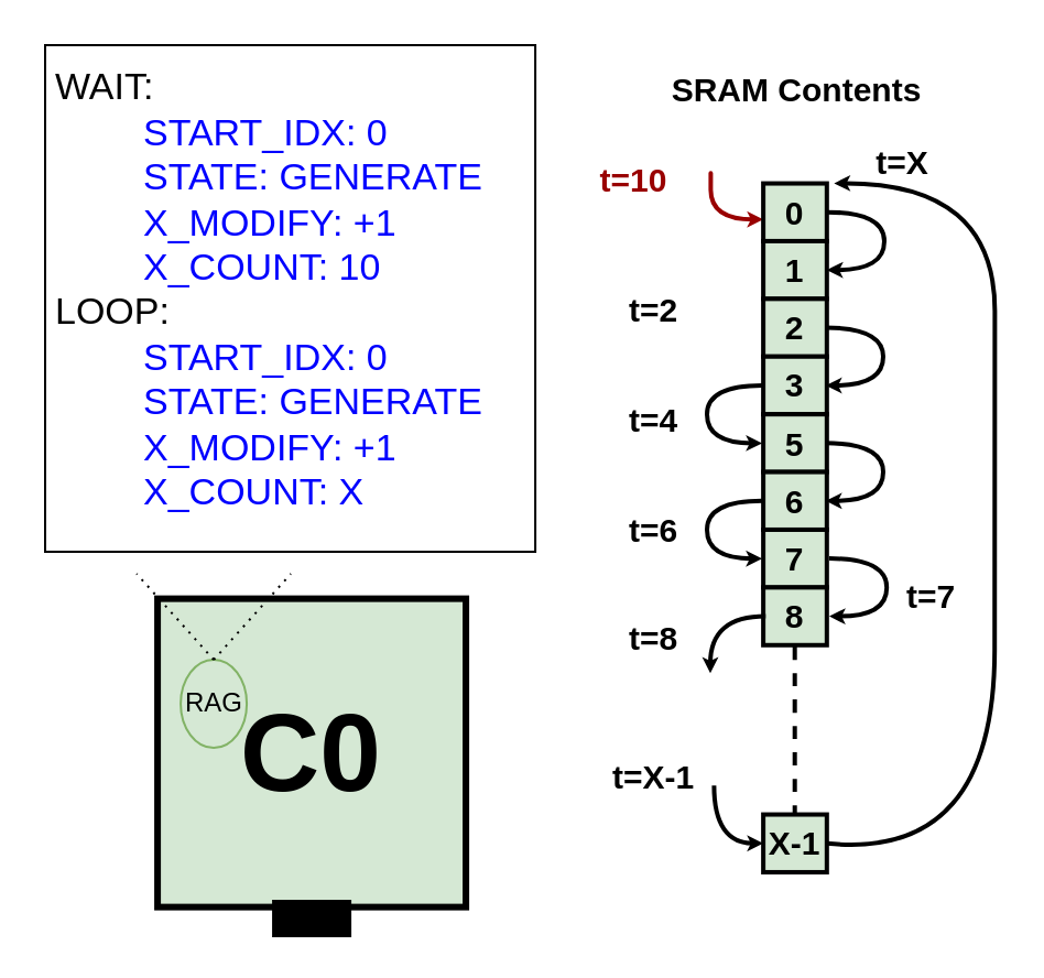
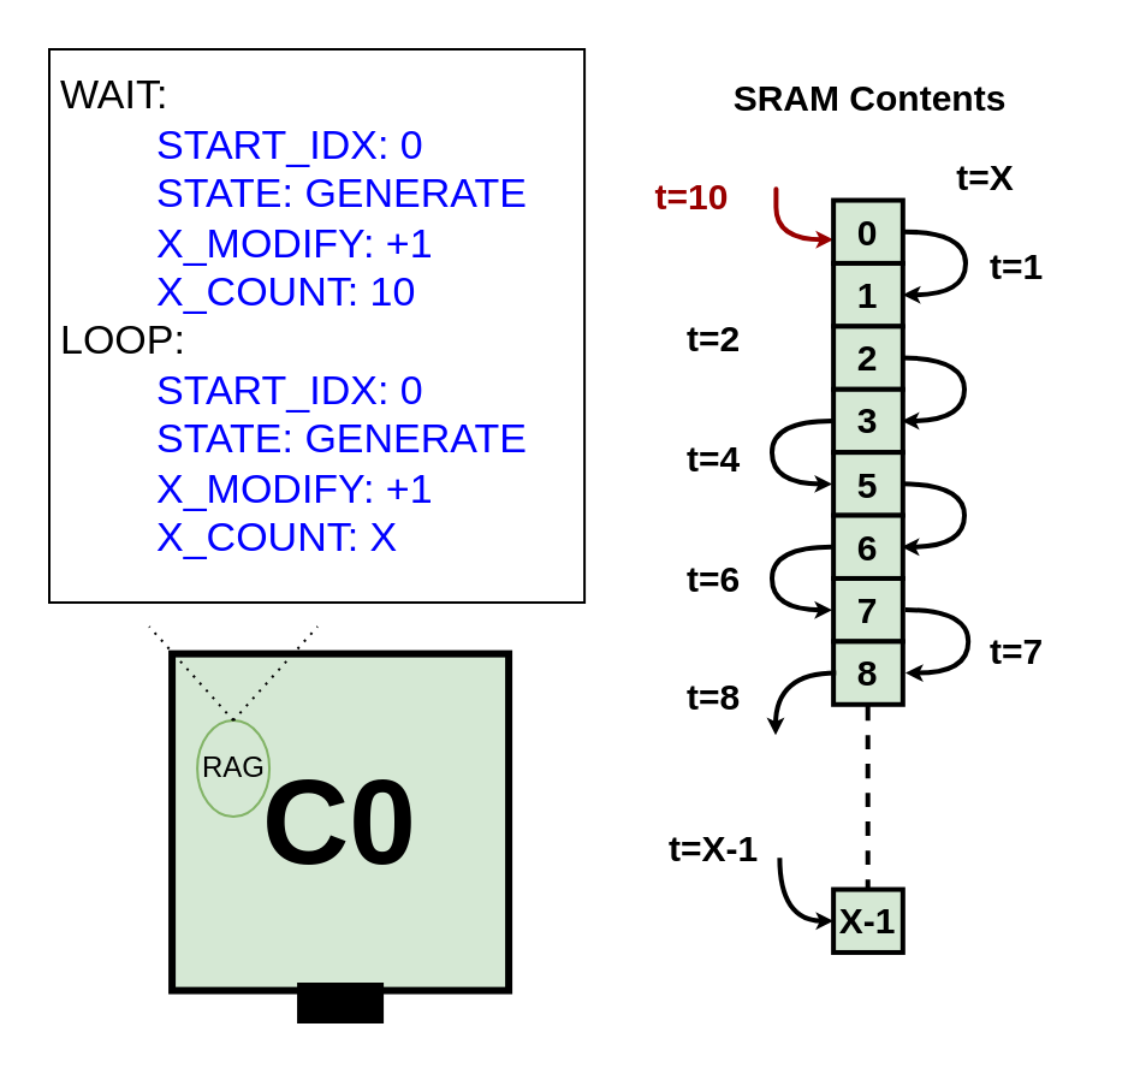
  <mxCell id="0" />
  <mxCell id="1" parent="0" />
  <mxCell id="2" value="C0" style="whiteSpace=wrap;html=1;aspect=fixed;fillColor=#d5e8d4;strokeColor=#000000;strokeWidth=3;fontSize=50;fontStyle=1" parent="1" vertex="1"><mxGeometry x="71.04" y="271.31" width="140" height="140" as="geometry" /></mxCell>
  <mxCell id="3" value="" style="rounded=0;whiteSpace=wrap;html=1;fontSize=50;fontColor=#000000;strokeColor=#000000;strokeWidth=6;fillColor=#000000;" parent="1" vertex="1"><mxGeometry x="126.04" y="411" width="30" height="11" as="geometry" /></mxCell>
  <mxCell id="4" value="RAG" style="ellipse;whiteSpace=wrap;html=1;aspect=fixed;sketch=0;fillColor=#d5e8d4;strokeColor=#82b366;" parent="1" vertex="1"><mxGeometry x="81.54" y="299" width="30" height="40" as="geometry" /></mxCell>
  <mxCell id="5" value="" style="endArrow=none;dashed=1;html=1;dashPattern=1 3;strokeWidth=1;exitX=0.5;exitY=0;exitDx=0;exitDy=0;jumpSize=0;" parent="1" source="4" edge="1"><mxGeometry width="50" height="50" relative="1" as="geometry"><mxPoint x="181.54" y="350" as="sourcePoint" /><mxPoint x="61.54" y="260" as="targetPoint" /></mxGeometry></mxCell>
  <mxCell id="6" value="" style="endArrow=none;dashed=1;html=1;dashPattern=1 3;strokeWidth=1;exitX=0.5;exitY=0;exitDx=0;exitDy=0;jumpSize=0;" parent="1" source="4" edge="1"><mxGeometry width="50" height="50" relative="1" as="geometry"><mxPoint x="106.54" y="309" as="sourcePoint" /><mxPoint x="131.54" y="260" as="targetPoint" /></mxGeometry></mxCell>
  <mxCell id="7" value="&lt;br&gt;WAIT:&lt;br&gt;&lt;blockquote style=&quot;margin: 0px 0px 0px 40px ; border: none ; padding: 0px&quot;&gt;&lt;font color=&quot;#0000ff&quot;&gt;START_IDX: 0&lt;br&gt;STATE: GENERATE&lt;br&gt;X_MODIFY: +1&lt;br&gt;X_COUNT: 10&lt;/font&gt;&lt;/blockquote&gt;LOOP:&lt;br style=&quot;font-size: 17px&quot;&gt;&#09;&lt;blockquote style=&quot;margin: 0px 0px 0px 40px ; border: none ; padding: 0px ; font-size: 17px&quot;&gt;&lt;font color=&quot;#0000ff&quot; style=&quot;font-size: 17px&quot;&gt;START_IDX: 0&lt;br style=&quot;font-size: 17px&quot;&gt;STATE: GENERATE&lt;br style=&quot;font-size: 17px&quot;&gt;X_MODIFY: +1&lt;br style=&quot;font-size: 17px&quot;&gt;X_COUNT: X&lt;/font&gt;&lt;/blockquote&gt;&lt;font color=&quot;#0000ff&quot; style=&quot;font-size: 17px&quot;&gt;&lt;span style=&quot;font-size: 17px&quot;&gt;&#09;&lt;/span&gt;&lt;br style=&quot;font-size: 17px&quot;&gt;&lt;/font&gt;&lt;span style=&quot;font-size: 17px&quot;&gt;&#09;&lt;/span&gt;" style="text;html=1;strokeColor=default;fillColor=none;spacing=5;spacingTop=-20;whiteSpace=wrap;overflow=hidden;rounded=0;sketch=0;fontSize=17;" parent="1" vertex="1"><mxGeometry x="20" y="20" width="222.54" height="230" as="geometry" /></mxCell>
  <mxCell id="8" style="edgeStyle=orthogonalEdgeStyle;curved=1;orthogonalLoop=1;jettySize=auto;html=1;entryX=0;entryY=0.5;entryDx=0;entryDy=0;fontSize=12;strokeWidth=2;endSize=1;strokeColor=#990000;" parent="1" edge="1"><mxGeometry relative="1" as="geometry"><mxPoint x="322.211" y="82.487" as="sourcePoint" /><mxPoint x="346.059" y="99.104" as="targetPoint" /><Array as="points"><mxPoint x="322.211" y="72.319" /><mxPoint x="322.211" y="98.695" /></Array></mxGeometry></mxCell>
  <mxCell id="9" value="t=10" style="text;html=1;align=center;verticalAlign=middle;resizable=0;points=[];autosize=1;strokeColor=none;fillColor=none;fontSize=15;fontColor=#990000;fontStyle=1" parent="1" vertex="1"><mxGeometry x="262.206" y="71" width="50" height="20" as="geometry" /></mxCell>
  <mxCell id="10" value="SRAM Contents" style="text;html=1;align=center;verticalAlign=middle;resizable=0;points=[];autosize=1;strokeColor=none;fillColor=none;fontSize=15;fontStyle=1" parent="1" vertex="1"><mxGeometry x="296.477" y="30" width="130" height="20" as="geometry" /></mxCell>
  <mxCell id="11" value="0" style="rounded=0;whiteSpace=wrap;html=1;fontSize=15;strokeWidth=2;fontStyle=1;fillColor=#d5e8d4;strokeColor=#000000;" vertex="1" parent="1"><mxGeometry x="346.057" y="82.778" width="28.851" height="26.202" as="geometry" /></mxCell>
  <mxCell id="12" style="edgeStyle=orthogonalEdgeStyle;curved=1;orthogonalLoop=1;jettySize=auto;html=1;entryX=1;entryY=0.5;entryDx=0;entryDy=0;fontSize=12;endSize=1;strokeWidth=2;" edge="1" parent="1" target="13"><mxGeometry relative="1" as="geometry"><mxPoint x="374.908" y="95.834" as="sourcePoint" /><mxPoint x="374.908" y="122.054" as="targetPoint" /><Array as="points"><mxPoint x="401" y="96.18" /><mxPoint x="401" y="122.18" /><mxPoint x="375" y="122.18" /></Array></mxGeometry></mxCell>
  <mxCell id="13" value="1" style="rounded=0;whiteSpace=wrap;html=1;fontSize=15;strokeWidth=2;fontStyle=1;fillColor=#D5E8D4;strokeColor=#000000;" vertex="1" parent="1"><mxGeometry x="346.057" y="108.979" width="28.851" height="26.202" as="geometry" /></mxCell>
  <mxCell id="14" value="2" style="rounded=0;whiteSpace=wrap;html=1;fontSize=15;strokeWidth=2;fontStyle=1;fillColor=#d5e8d4;strokeColor=#000000;" vertex="1" parent="1"><mxGeometry x="346.057" y="135.181" width="28.851" height="26.202" as="geometry" /></mxCell>
  <mxCell id="15" value="3" style="rounded=0;whiteSpace=wrap;html=1;fontSize=15;strokeWidth=2;fontStyle=1;fillColor=#D5E8D4;strokeColor=#000000;" vertex="1" parent="1"><mxGeometry x="346.057" y="161.382" width="28.851" height="26.202" as="geometry" /></mxCell>
  <mxCell id="16" value="5" style="rounded=0;whiteSpace=wrap;html=1;fontSize=15;strokeWidth=2;fontStyle=1;fillColor=#d5e8d4;strokeColor=#000000;" vertex="1" parent="1"><mxGeometry x="346.057" y="187.584" width="28.851" height="26.202" as="geometry" /></mxCell>
  <mxCell id="17" value="6" style="rounded=0;whiteSpace=wrap;html=1;fontSize=15;strokeWidth=2;fontStyle=1;fillColor=#D5E8D4;strokeColor=#000000;" vertex="1" parent="1"><mxGeometry x="346.057" y="213.785" width="28.851" height="26.202" as="geometry" /></mxCell>
  <mxCell id="18" value="7" style="rounded=0;whiteSpace=wrap;html=1;fontSize=15;strokeWidth=2;fontStyle=1;fillColor=#d5e8d4;strokeColor=#000000;" vertex="1" parent="1"><mxGeometry x="346.057" y="239.987" width="28.851" height="26.202" as="geometry" /></mxCell>
  <mxCell id="19" value="8" style="rounded=0;whiteSpace=wrap;html=1;fontSize=15;strokeWidth=2;fontStyle=1;fillColor=#D5E8D4;strokeColor=#000000;" vertex="1" parent="1"><mxGeometry x="346.057" y="266.188" width="28.851" height="26.202" as="geometry" /></mxCell>
+ <mxCell id="20" value="t=1" style="text;html=1;align=center;verticalAlign=middle;resizable=0;points=[];autosize=1;strokeColor=none;fillColor=none;fontSize=15;fontStyle=1" vertex="1" parent="1"><mxGeometry x="402.081" y="100.182" width="40" height="20" as="geometry" /></mxCell>
  <mxCell id="21" value="t=2" style="text;html=1;align=center;verticalAlign=middle;resizable=0;points=[];autosize=1;strokeColor=none;fillColor=none;fontSize=15;fontStyle=1" vertex="1" parent="1"><mxGeometry x="276.003" y="130.18" width="40" height="20" as="geometry" /></mxCell>
  <mxCell id="22" value="" style="endArrow=none;dashed=1;html=1;fontSize=15;endSize=1;strokeWidth=2;curved=1;fontStyle=1" edge="1" parent="1"><mxGeometry width="50" height="50" relative="1" as="geometry"><mxPoint x="360.352" y="370.995" as="sourcePoint" /><mxPoint x="360.352" y="292.39" as="targetPoint" /></mxGeometry></mxCell>
  <mxCell id="23" value="X-1" style="rounded=0;whiteSpace=wrap;html=1;fontSize=15;strokeWidth=2;fontStyle=1;fillColor=#d5e8d4;strokeColor=#000000;" vertex="1" parent="1"><mxGeometry x="346.057" y="369.278" width="28.851" height="26.202" as="geometry" /></mxCell>
  <mxCell id="24" style="edgeStyle=orthogonalEdgeStyle;curved=1;orthogonalLoop=1;jettySize=auto;html=1;fontSize=12;strokeWidth=2;endSize=1;entryX=0;entryY=0.5;entryDx=0;entryDy=0;" edge="1" parent="1" target="23"><mxGeometry relative="1" as="geometry"><mxPoint x="323.697" y="356.178" as="sourcePoint" /><mxPoint x="285.109" y="395.48" as="targetPoint" /><Array as="points"><mxPoint x="323.697" y="382.379" /></Array></mxGeometry></mxCell>
- <mxCell id="25" value="" style="endArrow=classic;html=1;fontSize=12;endSize=1;strokeWidth=2;curved=1;exitX=1;exitY=0.5;exitDx=0;exitDy=0;entryX=1.114;entryY=-0.002;entryDx=0;entryDy=0;entryPerimeter=0;" edge="1" parent="1" source="23" target="11"><mxGeometry width="50" height="50" relative="1" as="geometry"><mxPoint x="465.616" y="316.875" as="sourcePoint" /><mxPoint x="537.743" y="251.371" as="targetPoint" /><Array as="points"><mxPoint x="451" y="390.18" /><mxPoint x="451.19" y="198.968" /><mxPoint x="451.19" y="82.371" /></Array></mxGeometry></mxCell>
  <mxCell id="26" value="t=X-1" style="text;html=1;align=center;verticalAlign=middle;resizable=0;points=[];autosize=1;strokeColor=none;fillColor=none;fontSize=15;fontStyle=1" vertex="1" parent="1"><mxGeometry x="271" y="342.167" width="50" height="20" as="geometry" /></mxCell>
  <mxCell id="27" value="t=X" style="text;html=1;align=center;verticalAlign=middle;resizable=0;points=[];autosize=1;strokeColor=none;fillColor=none;fontSize=15;fontStyle=1" vertex="1" parent="1"><mxGeometry x="388.518" y="62.78" width="40" height="20" as="geometry" /></mxCell>
  <mxCell id="28" style="edgeStyle=orthogonalEdgeStyle;curved=1;orthogonalLoop=1;jettySize=auto;html=1;entryX=1;entryY=0.5;entryDx=0;entryDy=0;fontSize=12;endSize=1;strokeWidth=2;" edge="1" parent="1"><mxGeometry relative="1" as="geometry"><mxPoint x="374.388" y="148.254" as="sourcePoint" /><mxPoint x="374.388" y="174.5" as="targetPoint" /><Array as="points"><mxPoint x="400.48" y="148.6" /><mxPoint x="400.48" y="174.6" /><mxPoint x="374.48" y="174.6" /></Array></mxGeometry></mxCell>
  <mxCell id="29" style="edgeStyle=orthogonalEdgeStyle;curved=1;orthogonalLoop=1;jettySize=auto;html=1;entryX=0;entryY=0.5;entryDx=0;entryDy=0;fontSize=12;strokeWidth=2;endSize=1;exitX=0;exitY=0.5;exitDx=0;exitDy=0;" edge="1" parent="1"><mxGeometry relative="1" as="geometry"><mxPoint x="345.537" y="174.5" as="sourcePoint" /><mxPoint x="345.537" y="200.701" as="targetPoint" /><Array as="points"><mxPoint x="320.48" y="174.6" /><mxPoint x="320.48" y="200.6" /></Array></mxGeometry></mxCell>
  <mxCell id="30" style="edgeStyle=orthogonalEdgeStyle;curved=1;orthogonalLoop=1;jettySize=auto;html=1;entryX=1;entryY=0.5;entryDx=0;entryDy=0;fontSize=12;endSize=1;strokeWidth=2;" edge="1" parent="1"><mxGeometry relative="1" as="geometry"><mxPoint x="374.388" y="200.664" as="sourcePoint" /><mxPoint x="374.388" y="226.91" as="targetPoint" /><Array as="points"><mxPoint x="400.48" y="201.01" /><mxPoint x="400.48" y="227.01" /><mxPoint x="374.48" y="227.01" /></Array></mxGeometry></mxCell>
  <mxCell id="31" style="edgeStyle=orthogonalEdgeStyle;curved=1;orthogonalLoop=1;jettySize=auto;html=1;entryX=0;entryY=0.5;entryDx=0;entryDy=0;fontSize=12;strokeWidth=2;endSize=1;exitX=0;exitY=0.5;exitDx=0;exitDy=0;" edge="1" parent="1"><mxGeometry relative="1" as="geometry"><mxPoint x="345.537" y="226.91" as="sourcePoint" /><mxPoint x="345.537" y="253.111" as="targetPoint" /><Array as="points"><mxPoint x="320.48" y="227.01" /><mxPoint x="320.48" y="253.01" /></Array></mxGeometry></mxCell>
  <mxCell id="32" style="edgeStyle=orthogonalEdgeStyle;curved=1;orthogonalLoop=1;jettySize=auto;html=1;entryX=1;entryY=0.5;entryDx=0;entryDy=0;fontSize=12;endSize=1;strokeWidth=2;" edge="1" parent="1"><mxGeometry relative="1" as="geometry"><mxPoint x="375.988" y="253.064" as="sourcePoint" /><mxPoint x="375.988" y="279.31" as="targetPoint" /><Array as="points"><mxPoint x="402.08" y="253.41" /><mxPoint x="402.08" y="279.41" /><mxPoint x="376.08" y="279.41" /></Array></mxGeometry></mxCell>
  <mxCell id="33" style="edgeStyle=orthogonalEdgeStyle;curved=1;orthogonalLoop=1;jettySize=auto;html=1;fontSize=12;strokeWidth=2;endSize=1;exitX=0;exitY=0.5;exitDx=0;exitDy=0;" edge="1" parent="1"><mxGeometry relative="1" as="geometry"><mxPoint x="347.137" y="279.31" as="sourcePoint" /><mxPoint x="322" y="305.18" as="targetPoint" /><Array as="points"><mxPoint x="322.08" y="279.41" /><mxPoint x="322.08" y="305.41" /></Array></mxGeometry></mxCell>
  <mxCell id="34" value="t=4" style="text;html=1;align=center;verticalAlign=middle;resizable=0;points=[];autosize=1;strokeColor=none;fillColor=none;fontSize=15;fontStyle=1" vertex="1" parent="1"><mxGeometry x="276.001" y="180.175" width="40" height="20" as="geometry" /></mxCell>
  <mxCell id="35" value="t=6" style="text;html=1;align=center;verticalAlign=middle;resizable=0;points=[];autosize=1;strokeColor=none;fillColor=none;fontSize=15;fontStyle=1" vertex="1" parent="1"><mxGeometry x="276.001" y="230.175" width="40" height="20" as="geometry" /></mxCell>
  <mxCell id="36" value="t=7" style="text;html=1;align=center;verticalAlign=middle;resizable=0;points=[];autosize=1;strokeColor=none;fillColor=none;fontSize=15;fontStyle=1" vertex="1" parent="1"><mxGeometry x="402.081" y="260.175" width="40" height="20" as="geometry" /></mxCell>
  <mxCell id="37" value="t=8" style="text;html=1;align=center;verticalAlign=middle;resizable=0;points=[];autosize=1;strokeColor=none;fillColor=none;fontSize=15;fontStyle=1" vertex="1" parent="1"><mxGeometry x="276.001" y="279.175" width="40" height="20" as="geometry" /></mxCell>
